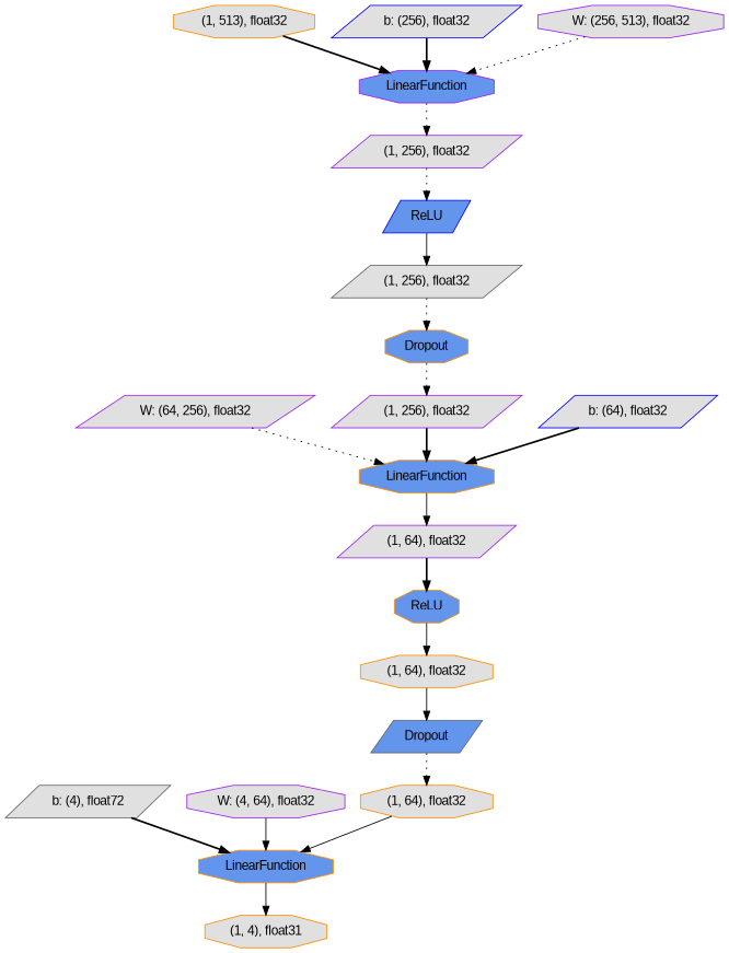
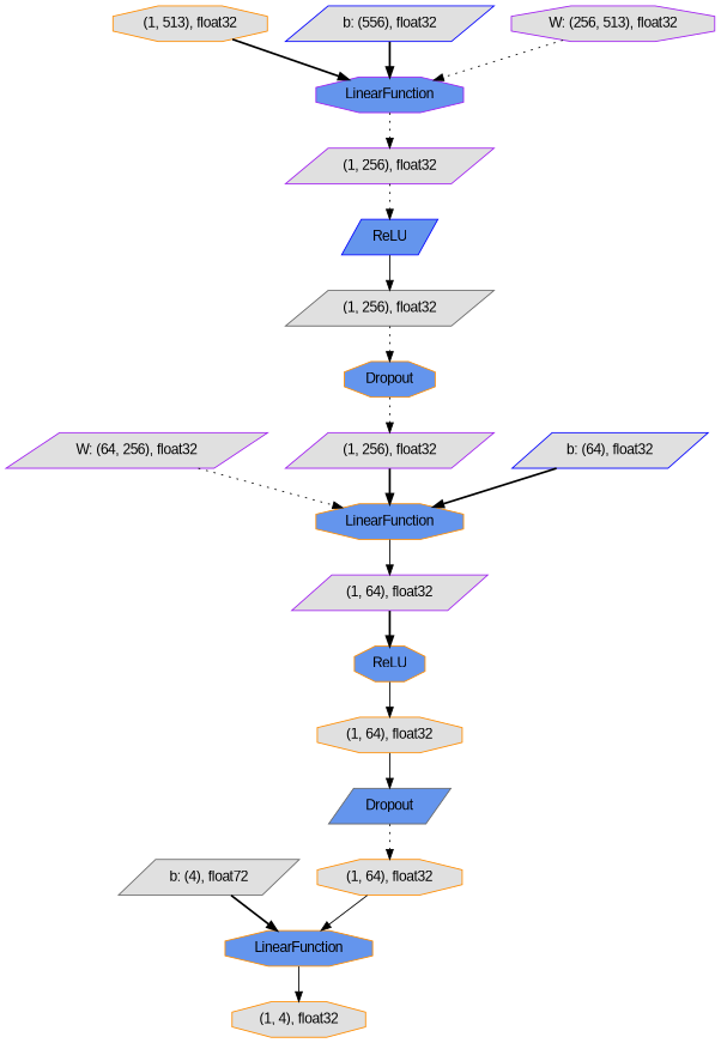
  digraph {
    fontname="Liberation Sans"
    rankdir=TB
    node [color=darkorange fillcolor="#E0E0E0" fontname="Liberation Sans" shape=octagon style=filled]
    edge [fontname="Liberation Sans" style=dotted]
    n1 [color=gray40 fillcolor="#6495ED" label=Dropout shape=parallelogram]
    n2 [label="(1, 64), float32"]
    n3 [fillcolor="#6495ED" label=LinearFunction]
    n4 [label="(1, 513), float32"]
    n5 [color=purple fillcolor="#6495ED" label=LinearFunction]
    n6 [color=purple label="(1, 256), float32" shape=parallelogram]
    n7 [color=purple label="W: (64, 256), float32" shape=parallelogram]
    n8 [fillcolor="#6495ED" label=LinearFunction]
    n9 [color=purple label="(1, 64), float32" shape=parallelogram]
    n10 [fillcolor="#6495ED" label=ReLU]
    n11 [label="(1, 64), float32"]
-   n12 [label="(1, 4), float31"]
+   n12 [label="(1, 4), float32"]
    n13 [color=blue fillcolor="#6495ED" label=ReLU shape=parallelogram]
    n14 [color=gray40 label="(1, 256), float32" shape=parallelogram]
    n15 [fillcolor="#6495ED" label=Dropout]
    n16 [color=gray40 label="b: (4), float72" shape=parallelogram]
-   n17 [color=blue label="b: (256), float32" shape=parallelogram]
+   n17 [color=blue label="b: (556), float32" shape=parallelogram]
    n18 [color=purple label="(1, 256), float32" shape=parallelogram]
    n19 [color=purple label="W: (256, 513), float32"]
    n20 [color=blue label="b: (64), float32" shape=parallelogram]
-   n21 [color=purple label="W: (4, 64), float32"]
    n1 -> n2
    n2 -> n3 [style=solid]
    n3 -> n12 [style=solid]
    n4 -> n5 [style=bold]
    n5 -> n6
    n6 -> n13
    n7 -> n8
    n8 -> n9 [style=solid]
    n9 -> n10 [style=bold]
    n10 -> n11 [style=solid]
    n11 -> n1 [style=solid]
    n13 -> n14 [style=solid]
    n14 -> n15
    n15 -> n18
    n16 -> n3 [style=bold]
    n17 -> n5 [style=bold]
    n18 -> n8 [style=bold]
    n19 -> n5
    n20 -> n8 [style=bold]
-   n21 -> n3 [style=solid]
  }
